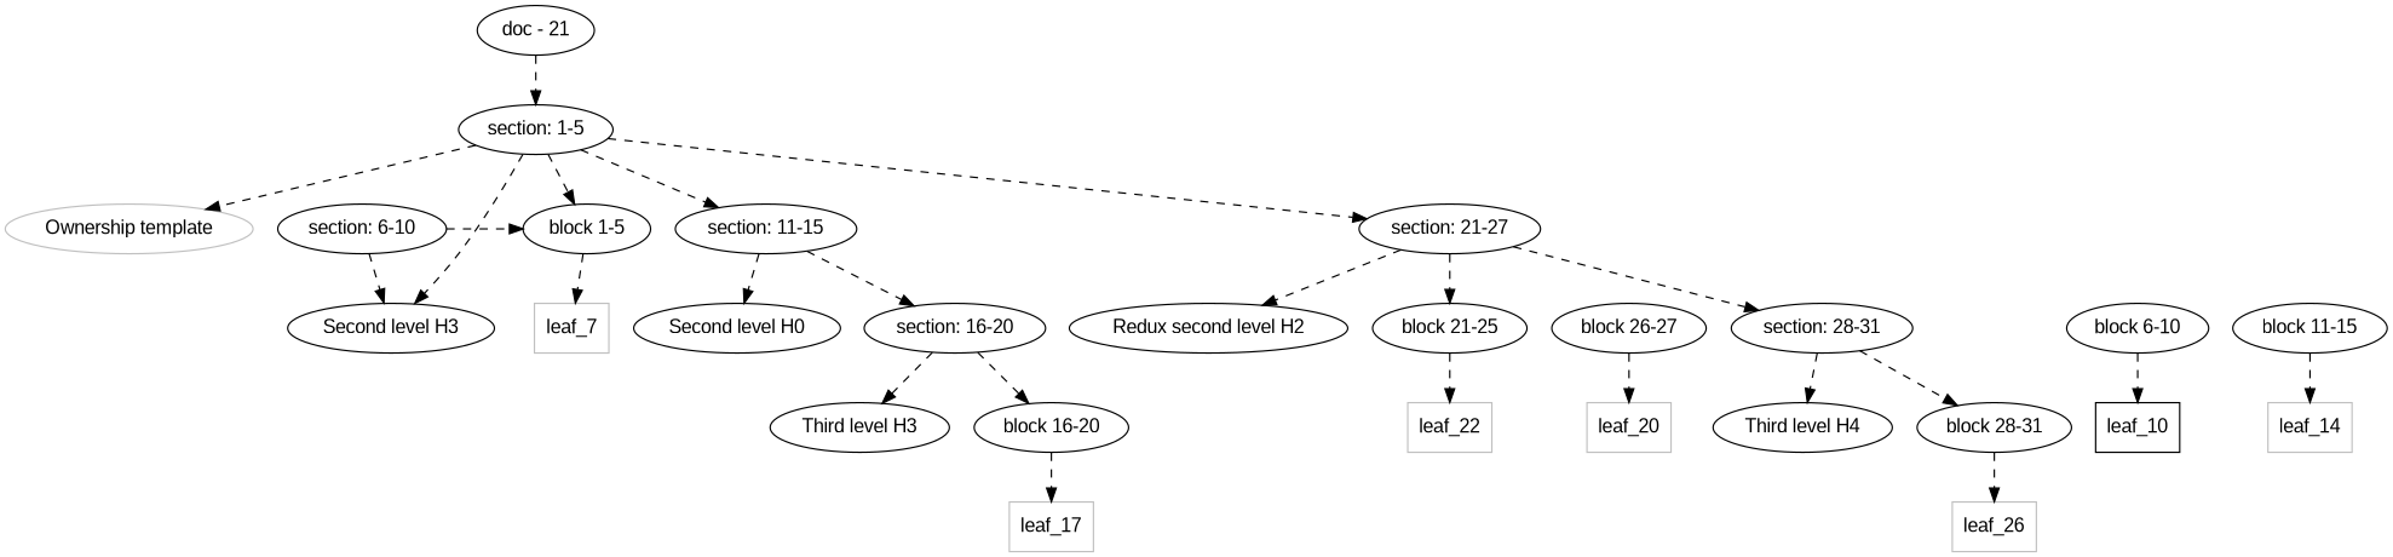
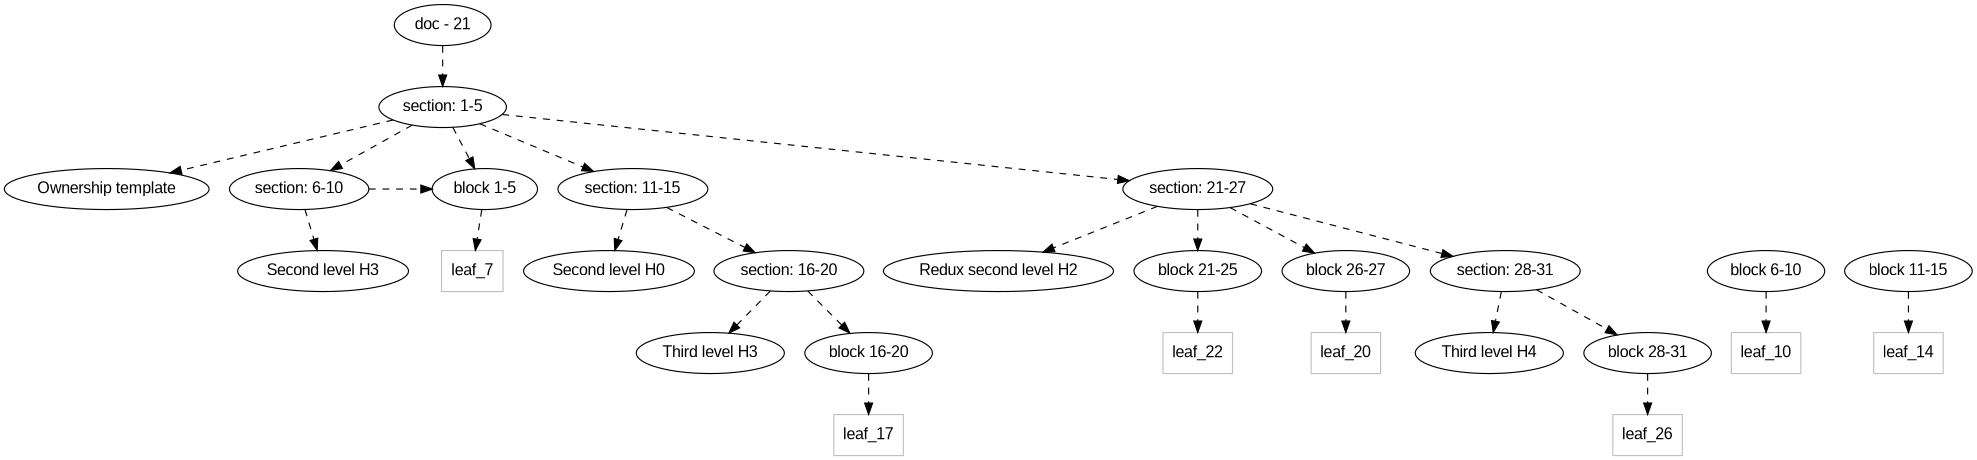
  digraph {
    fontname="Liberation Sans"
    node [fontname="Liberation Sans"]
    edge [fontname="Liberation Sans" style=dashed]
    n1 [label="section: 1-5"]
-   n2 [label="Ownership template" color=Gray]
+   n2 [label="Ownership template"]
    n3 [label="block 1-5"]
    n4 [label="section: 6-10"]
    n5 [label="section: 11-15"]
    n6 [label="section: 21-27"]
    n7 [label="Second level H3"]
    n8 [label="block 6-10"]
    n9 [label="Second level H0"]
    n10 [label="block 11-15"]
    n11 [label="section: 16-20"]
    n12 [label="Third level H3"]
    n13 [label="block 16-20"]
    n14 [label="Redux second level H2"]
    n15 [label="block 21-25"]
    n16 [label="block 26-27"]
    n17 [label="section: 28-31"]
    n18 [label="Third level H4"]
    n19 [label="block 28-31"]
    leaf_7 [color=Gray shape=rectangle]
-   leaf_10 [color=black shape=rectangle]
+   leaf_10 [color=Gray shape=rectangle]
    leaf_14 [color=Gray shape=rectangle]
    leaf_17 [color=Gray shape=rectangle]
    leaf_22 [color=Gray shape=rectangle]
    n25 [color=Gray label=leaf_20 shape=rectangle]
    leaf_26 [color=Gray shape=rectangle]
    n27 [label="doc - 21"]
    subgraph sub_1 {
      rank=same
      n1
    }
    subgraph sub_2 {
      rank=same
      n2
      n3
      n4
      n5
      n6
    }
    subgraph sub_3 {
      rank=same
      n7
      n8
    }
    subgraph sub_4 {
      rank=same
      n9
      n10
      n11
    }
    subgraph sub_5 {
      rank=same
      n12
      n13
    }
    subgraph sub_6 {
      rank=same
      n14
      n15
      n16
      n17
    }
    subgraph sub_7 {
      rank=same
      n18
      n19
    }
    n1 -> n2
    n1 -> n3
-   n1 -> n7
+   n1 -> n4
    n1 -> n5
    n1 -> n6
    n3 -> leaf_7
    n4 -> n3
    n4 -> n7
    n5 -> n9
    n5 -> n11
    n6 -> n14
    n6 -> n15
+   n6 -> n16
    n6 -> n17
    n8 -> leaf_10
    n10 -> leaf_14
    n11 -> n12
    n11 -> n13
    n13 -> leaf_17
    n15 -> leaf_22
    n16 -> n25
    n17 -> n18
    n17 -> n19
    n19 -> leaf_26
    n27 -> n1
  }
